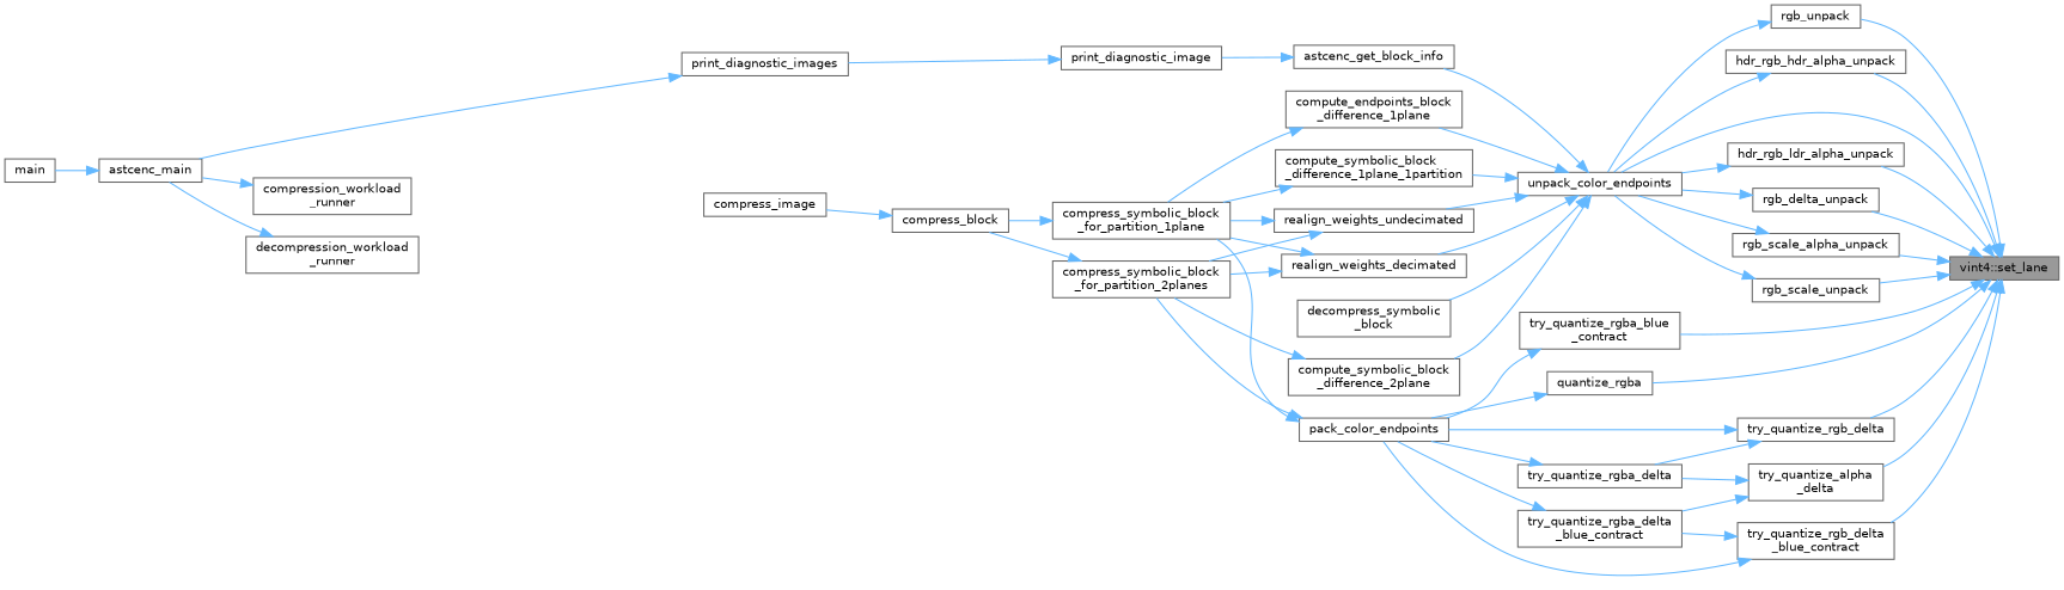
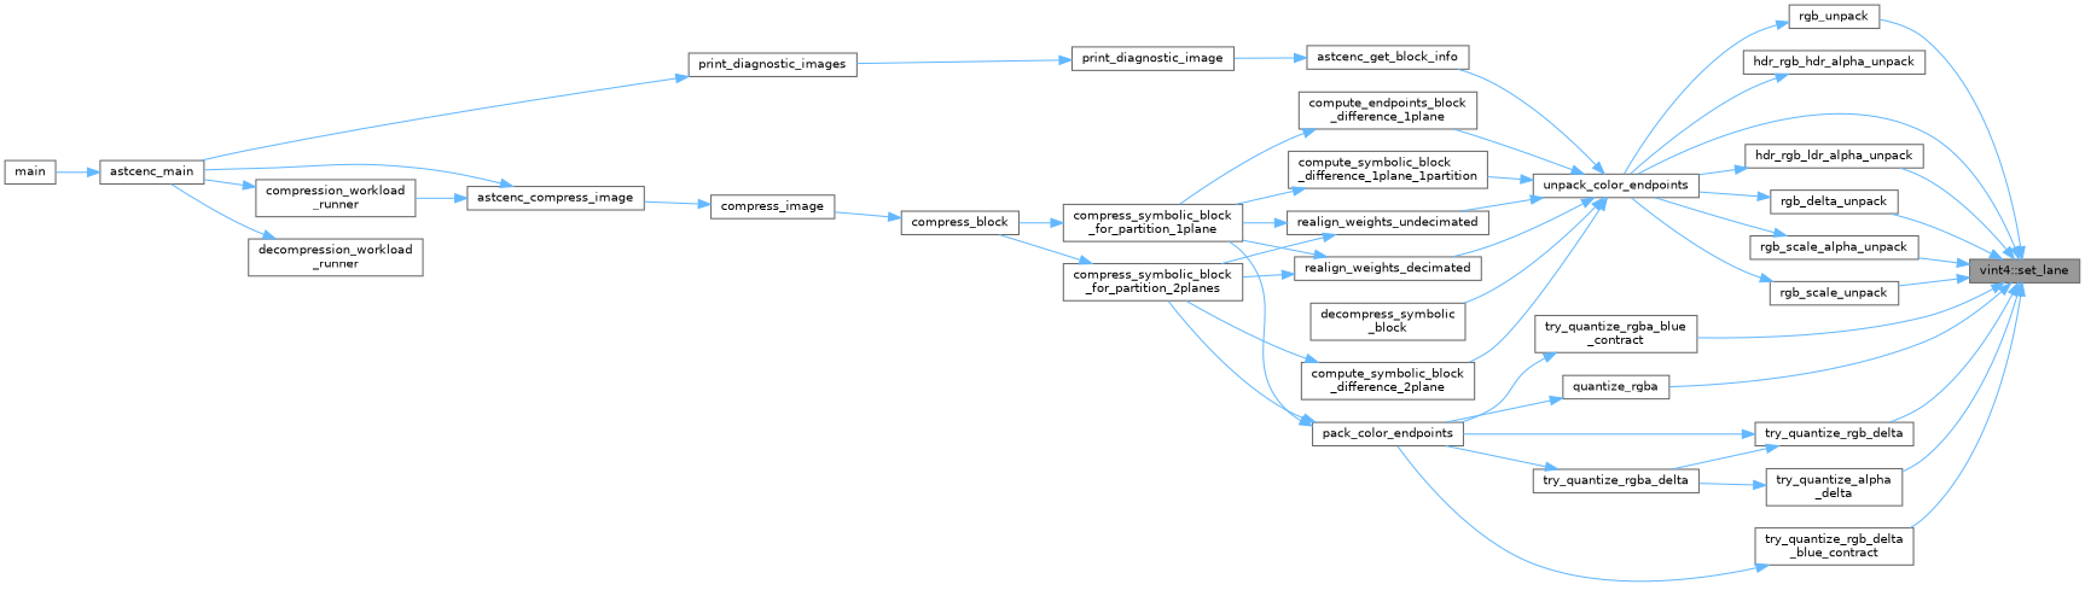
  digraph {
    rankdir=RL
    node [color=grey40 fillcolor=white fontname=Helvetica fontsize=10 shape=box style=filled]
    edge [color=steelblue1 dir=back fontname=Helvetica fontsize=10 labelfontname=Helvetica labelfontsize=10 style=solid]
    n1 [color=gray40 fillcolor=grey60 fontcolor=black height=0.2 label="vint4::set_lane" width=0.4]
    n2 [height=0.2 label=hdr_rgb_hdr_alpha_unpack width=0.4]
    n3 [height=0.2 label=unpack_color_endpoints width=0.4]
    n4 [height=0.2 label=hdr_rgb_ldr_alpha_unpack width=0.4]
    n5 [height=0.2 label=quantize_rgba width=0.4]
    n6 [height=0.2 label=rgb_delta_unpack width=0.4]
    n7 [height=0.2 label=rgb_scale_alpha_unpack width=0.4]
    n8 [height=0.2 label=rgb_scale_unpack width=0.4]
    n9 [height=0.2 label=rgb_unpack width=0.4]
    n10 [height=0.2 label="try_quantize_alpha\l_delta" width=0.4]
    n11 [height=0.2 label=try_quantize_rgb_delta width=0.4]
    n12 [height=0.2 label="try_quantize_rgb_delta\l_blue_contract" width=0.4]
    n13 [height=0.2 label="try_quantize_rgba_blue\l_contract" width=0.4]
    n14 [height=0.2 label=astcenc_get_block_info width=0.4]
    n15 [height=0.2 label="compute_endpoints_block\l_difference_1plane" width=0.4]
    n16 [height=0.2 label="compute_symbolic_block\l_difference_1plane_1partition" width=0.4]
    n17 [height=0.2 label="compute_symbolic_block\l_difference_2plane" width=0.4]
    n18 [height=0.2 label="decompress_symbolic\l_block" width=0.4]
    n19 [height=0.2 label=realign_weights_decimated width=0.4]
    n20 [height=0.2 label=realign_weights_undecimated width=0.4]
    n21 [height=0.2 label=pack_color_endpoints width=0.4]
    n22 [height=0.2 label=try_quantize_rgba_delta width=0.4]
-   n23 [height=0.2 label="try_quantize_rgba_delta\l_blue_contract" width=0.4]
    n24 [height=0.2 label=print_diagnostic_image width=0.4]
    n25 [height=0.2 label="compress_symbolic_block\l_for_partition_1plane" width=0.4]
    n26 [height=0.2 label="compress_symbolic_block\l_for_partition_2planes" width=0.4]
    n27 [height=0.2 label=print_diagnostic_images width=0.4]
    n28 [height=0.2 label=astcenc_main width=0.4]
    n29 [height=0.2 label=main width=0.4]
    n30 [height=0.2 label=compress_block width=0.4]
    n31 [height=0.2 label=compress_image width=0.4]
+   n32 [height=0.2 label=astcenc_compress_image width=0.4]
    n33 [height=0.2 label="compression_workload\l_runner" width=0.4]
    n34 [height=0.2 label="decompression_workload\l_runner" width=0.4]
-   n1 -> n2
    n1 -> n3
    n1 -> n4
    n1 -> n5
    n1 -> n6
    n1 -> n7
    n1 -> n8
    n1 -> n9
    n1 -> n10
    n1 -> n11
    n1 -> n12
    n1 -> n13
    n2 -> n3
    n3 -> n14
    n3 -> n15
    n3 -> n16
    n3 -> n17
    n3 -> n18
    n3 -> n19
    n3 -> n20
    n4 -> n3
    n5 -> n21
    n6 -> n3
    n7 -> n3
    n8 -> n3
    n9 -> n3
    n10 -> n22
-   n10 -> n23
    n11 -> n21
    n11 -> n22
    n12 -> n21
-   n12 -> n23
    n13 -> n21
    n14 -> n24
    n15 -> n25
    n16 -> n25
    n17 -> n26
    n19 -> n25
    n19 -> n26
    n20 -> n25
    n20 -> n26
    n21 -> n25
    n21 -> n26
    n22 -> n21
-   n23 -> n21
    n24 -> n27
    n25 -> n30
    n26 -> n30
    n27 -> n28
    n28 -> n29
    n30 -> n31
+   n31 -> n32
+   n32 -> n28
+   n32 -> n33
    n33 -> n28
    n34 -> n28
  }
